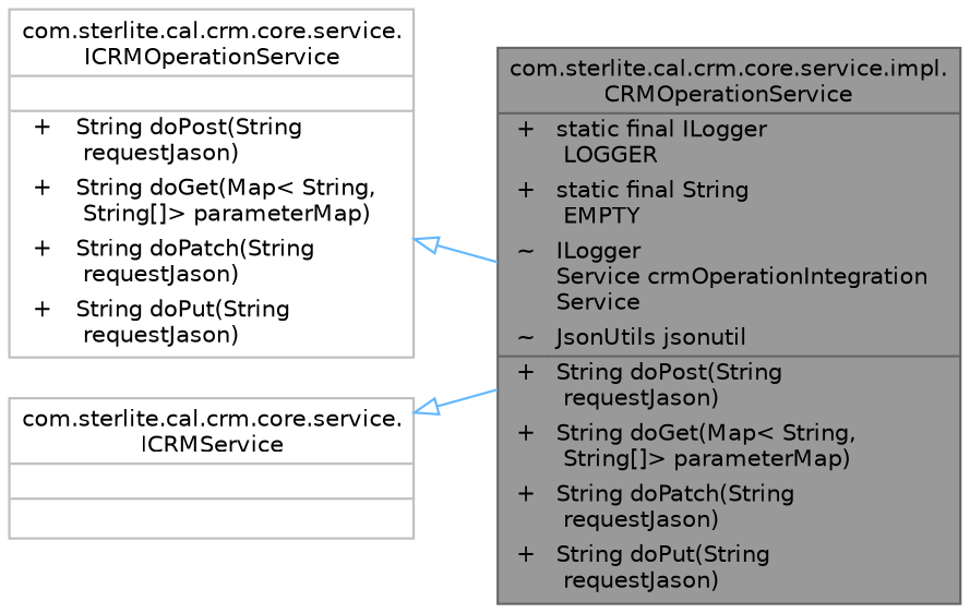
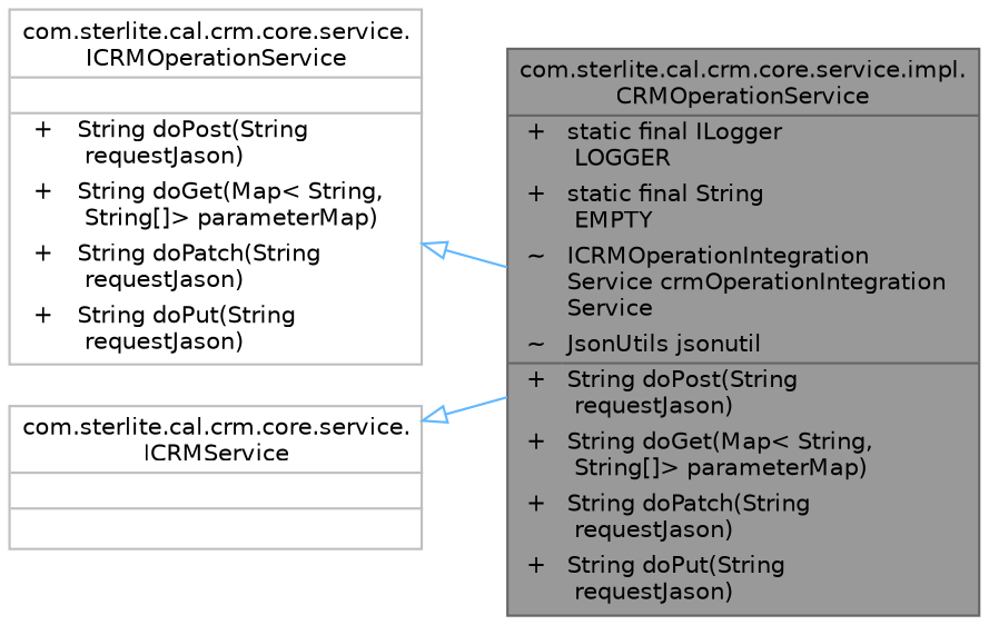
  digraph {
    rankdir=LR
    node [color=grey75 fillcolor=white fontname=Helvetica fontsize=10 shape=plain style=filled]
    edge [arrowtail=onormal color=steelblue1 dir=back fontname=Helvetica fontsize=10 labelfontname=Helvetica labelfontsize=10 style=solid]
-   n1 [color=gray40 fillcolor=grey60 fontcolor=black height=0.2 label=<<TABLE CELLBORDER="0" BORDER="1"><TR><TD COLSPAN="2" CELLPADDING="1" CELLSPACING="0">com.sterlite.cal.crm.core.service.impl.<BR ALIGN="LEFT"/>CRMOperationService</TD></TR> <HR/> <TR><TD VALIGN="top" CELLPADDING="1" CELLSPACING="0">+</TD><TD VALIGN="top" ALIGN="LEFT" CELLPADDING="1" CELLSPACING="0">static final ILogger<BR ALIGN="LEFT"/> LOGGER<BR ALIGN="LEFT"/></TD></TR> <TR><TD VALIGN="top" CELLPADDING="1" CELLSPACING="0">+</TD><TD VALIGN="top" ALIGN="LEFT" CELLPADDING="1" CELLSPACING="0">static final String<BR ALIGN="LEFT"/> EMPTY<BR ALIGN="LEFT"/></TD></TR> <TR><TD VALIGN="top" CELLPADDING="1" CELLSPACING="0">~</TD><TD VALIGN="top" ALIGN="LEFT" CELLPADDING="1" CELLSPACING="0">ILogger<BR ALIGN="LEFT"/>Service crmOperationIntegration<BR ALIGN="LEFT"/>Service<BR ALIGN="LEFT"/></TD></TR> <TR><TD VALIGN="top" CELLPADDING="1" CELLSPACING="0">~</TD><TD VALIGN="top" ALIGN="LEFT" CELLPADDING="1" CELLSPACING="0">JsonUtils jsonutil<BR ALIGN="LEFT"/></TD></TR> <HR/> <TR><TD VALIGN="top" CELLPADDING="1" CELLSPACING="0">+</TD><TD VALIGN="top" ALIGN="LEFT" CELLPADDING="1" CELLSPACING="0">String doPost(String<BR ALIGN="LEFT"/> requestJason)<BR ALIGN="LEFT"/></TD></TR> <TR><TD VALIGN="top" CELLPADDING="1" CELLSPACING="0">+</TD><TD VALIGN="top" ALIGN="LEFT" CELLPADDING="1" CELLSPACING="0">String doGet(Map&lt; String,<BR ALIGN="LEFT"/> String[]&gt; parameterMap)<BR ALIGN="LEFT"/></TD></TR> <TR><TD VALIGN="top" CELLPADDING="1" CELLSPACING="0">+</TD><TD VALIGN="top" ALIGN="LEFT" CELLPADDING="1" CELLSPACING="0">String doPatch(String<BR ALIGN="LEFT"/> requestJason)<BR ALIGN="LEFT"/></TD></TR> <TR><TD VALIGN="top" CELLPADDING="1" CELLSPACING="0">+</TD><TD VALIGN="top" ALIGN="LEFT" CELLPADDING="1" CELLSPACING="0">String doPut(String<BR ALIGN="LEFT"/> requestJason)<BR ALIGN="LEFT"/></TD></TR> </TABLE>> width=0.4]
+   n1 [color=gray40 fillcolor=grey60 fontcolor=black height=0.2 label=<<TABLE CELLBORDER="0" BORDER="1"><TR><TD COLSPAN="2" CELLPADDING="1" CELLSPACING="0">com.sterlite.cal.crm.core.service.impl.<BR ALIGN="LEFT"/>CRMOperationService</TD></TR> <HR/> <TR><TD VALIGN="top" CELLPADDING="1" CELLSPACING="0">+</TD><TD VALIGN="top" ALIGN="LEFT" CELLPADDING="1" CELLSPACING="0">static final ILogger<BR ALIGN="LEFT"/> LOGGER<BR ALIGN="LEFT"/></TD></TR> <TR><TD VALIGN="top" CELLPADDING="1" CELLSPACING="0">+</TD><TD VALIGN="top" ALIGN="LEFT" CELLPADDING="1" CELLSPACING="0">static final String<BR ALIGN="LEFT"/> EMPTY<BR ALIGN="LEFT"/></TD></TR> <TR><TD VALIGN="top" CELLPADDING="1" CELLSPACING="0">~</TD><TD VALIGN="top" ALIGN="LEFT" CELLPADDING="1" CELLSPACING="0">ICRMOperationIntegration<BR ALIGN="LEFT"/>Service crmOperationIntegration<BR ALIGN="LEFT"/>Service<BR ALIGN="LEFT"/></TD></TR> <TR><TD VALIGN="top" CELLPADDING="1" CELLSPACING="0">~</TD><TD VALIGN="top" ALIGN="LEFT" CELLPADDING="1" CELLSPACING="0">JsonUtils jsonutil<BR ALIGN="LEFT"/></TD></TR> <HR/> <TR><TD VALIGN="top" CELLPADDING="1" CELLSPACING="0">+</TD><TD VALIGN="top" ALIGN="LEFT" CELLPADDING="1" CELLSPACING="0">String doPost(String<BR ALIGN="LEFT"/> requestJason)<BR ALIGN="LEFT"/></TD></TR> <TR><TD VALIGN="top" CELLPADDING="1" CELLSPACING="0">+</TD><TD VALIGN="top" ALIGN="LEFT" CELLPADDING="1" CELLSPACING="0">String doGet(Map&lt; String,<BR ALIGN="LEFT"/> String[]&gt; parameterMap)<BR ALIGN="LEFT"/></TD></TR> <TR><TD VALIGN="top" CELLPADDING="1" CELLSPACING="0">+</TD><TD VALIGN="top" ALIGN="LEFT" CELLPADDING="1" CELLSPACING="0">String doPatch(String<BR ALIGN="LEFT"/> requestJason)<BR ALIGN="LEFT"/></TD></TR> <TR><TD VALIGN="top" CELLPADDING="1" CELLSPACING="0">+</TD><TD VALIGN="top" ALIGN="LEFT" CELLPADDING="1" CELLSPACING="0">String doPut(String<BR ALIGN="LEFT"/> requestJason)<BR ALIGN="LEFT"/></TD></TR> </TABLE>> width=0.4]
    n2 [height=0.2 label=<<TABLE CELLBORDER="0" BORDER="1"><TR><TD COLSPAN="2" CELLPADDING="1" CELLSPACING="0">com.sterlite.cal.crm.core.service.<BR ALIGN="LEFT"/>ICRMOperationService</TD></TR> <HR/> <TR><TD COLSPAN="2" CELLPADDING="1" CELLSPACING="0">&nbsp;</TD></TR> <HR/> <TR><TD VALIGN="top" CELLPADDING="1" CELLSPACING="0">+</TD><TD VALIGN="top" ALIGN="LEFT" CELLPADDING="1" CELLSPACING="0">String doPost(String<BR ALIGN="LEFT"/> requestJason)<BR ALIGN="LEFT"/></TD></TR> <TR><TD VALIGN="top" CELLPADDING="1" CELLSPACING="0">+</TD><TD VALIGN="top" ALIGN="LEFT" CELLPADDING="1" CELLSPACING="0">String doGet(Map&lt; String,<BR ALIGN="LEFT"/> String[]&gt; parameterMap)<BR ALIGN="LEFT"/></TD></TR> <TR><TD VALIGN="top" CELLPADDING="1" CELLSPACING="0">+</TD><TD VALIGN="top" ALIGN="LEFT" CELLPADDING="1" CELLSPACING="0">String doPatch(String<BR ALIGN="LEFT"/> requestJason)<BR ALIGN="LEFT"/></TD></TR> <TR><TD VALIGN="top" CELLPADDING="1" CELLSPACING="0">+</TD><TD VALIGN="top" ALIGN="LEFT" CELLPADDING="1" CELLSPACING="0">String doPut(String<BR ALIGN="LEFT"/> requestJason)<BR ALIGN="LEFT"/></TD></TR> </TABLE>> width=0.4]
    n3 [height=0.2 label=<<TABLE CELLBORDER="0" BORDER="1"><TR><TD COLSPAN="2" CELLPADDING="1" CELLSPACING="0">com.sterlite.cal.crm.core.service.<BR ALIGN="LEFT"/>ICRMService</TD></TR> <HR/> <TR><TD COLSPAN="2" CELLPADDING="1" CELLSPACING="0">&nbsp;</TD></TR> <HR/> <TR><TD COLSPAN="2" CELLPADDING="1" CELLSPACING="0">&nbsp;</TD></TR> </TABLE>> width=0.4]
    n2 -> n1
    n3 -> n1
  }
